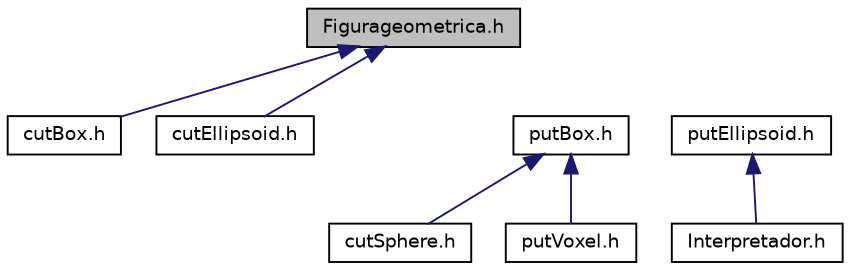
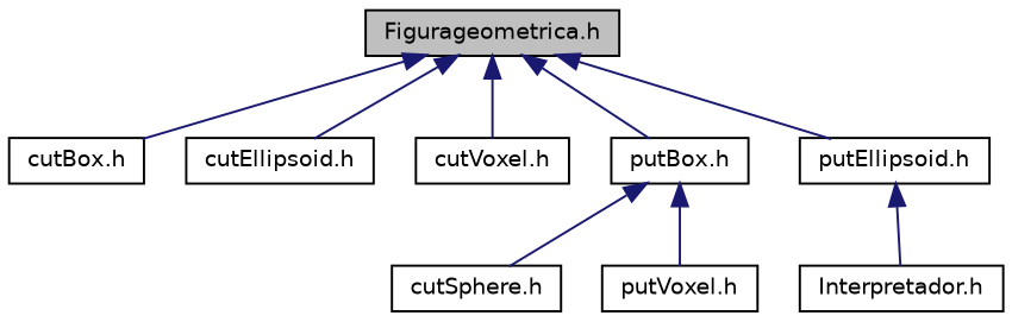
  digraph {
    node [color=black fillcolor=white fontname=Helvetica fontsize=10 shape=record style=filled]
    edge [color=midnightblue dir=back fontname=Helvetica fontsize=10 labelfontname=Helvetica labelfontsize=10 style=solid]
    n1 [fillcolor=grey75 fontcolor=black height=0.2 label="Figurageometrica.h" width=0.4]
    n2 [height=0.2 label="cutBox.h" width=0.4]
    n3 [height=0.2 label="cutEllipsoid.h" width=0.4]
+   n4 [height=0.2 label="cutVoxel.h" width=0.4]
    n5 [height=0.2 label="putBox.h" width=0.4]
    n6 [height=0.2 label="putEllipsoid.h" width=0.4]
    n7 [height=0.2 label="cutSphere.h" width=0.4]
    n8 [height=0.2 label="Interpretador.h" width=0.4]
    n9 [height=0.2 label="putVoxel.h" width=0.4]
    n1 -> n2
    n1 -> n3
+   n1 -> n4
+   n1 -> n5
+   n1 -> n6
    n5 -> n7
    n5 -> n9
    n6 -> n8
  }
